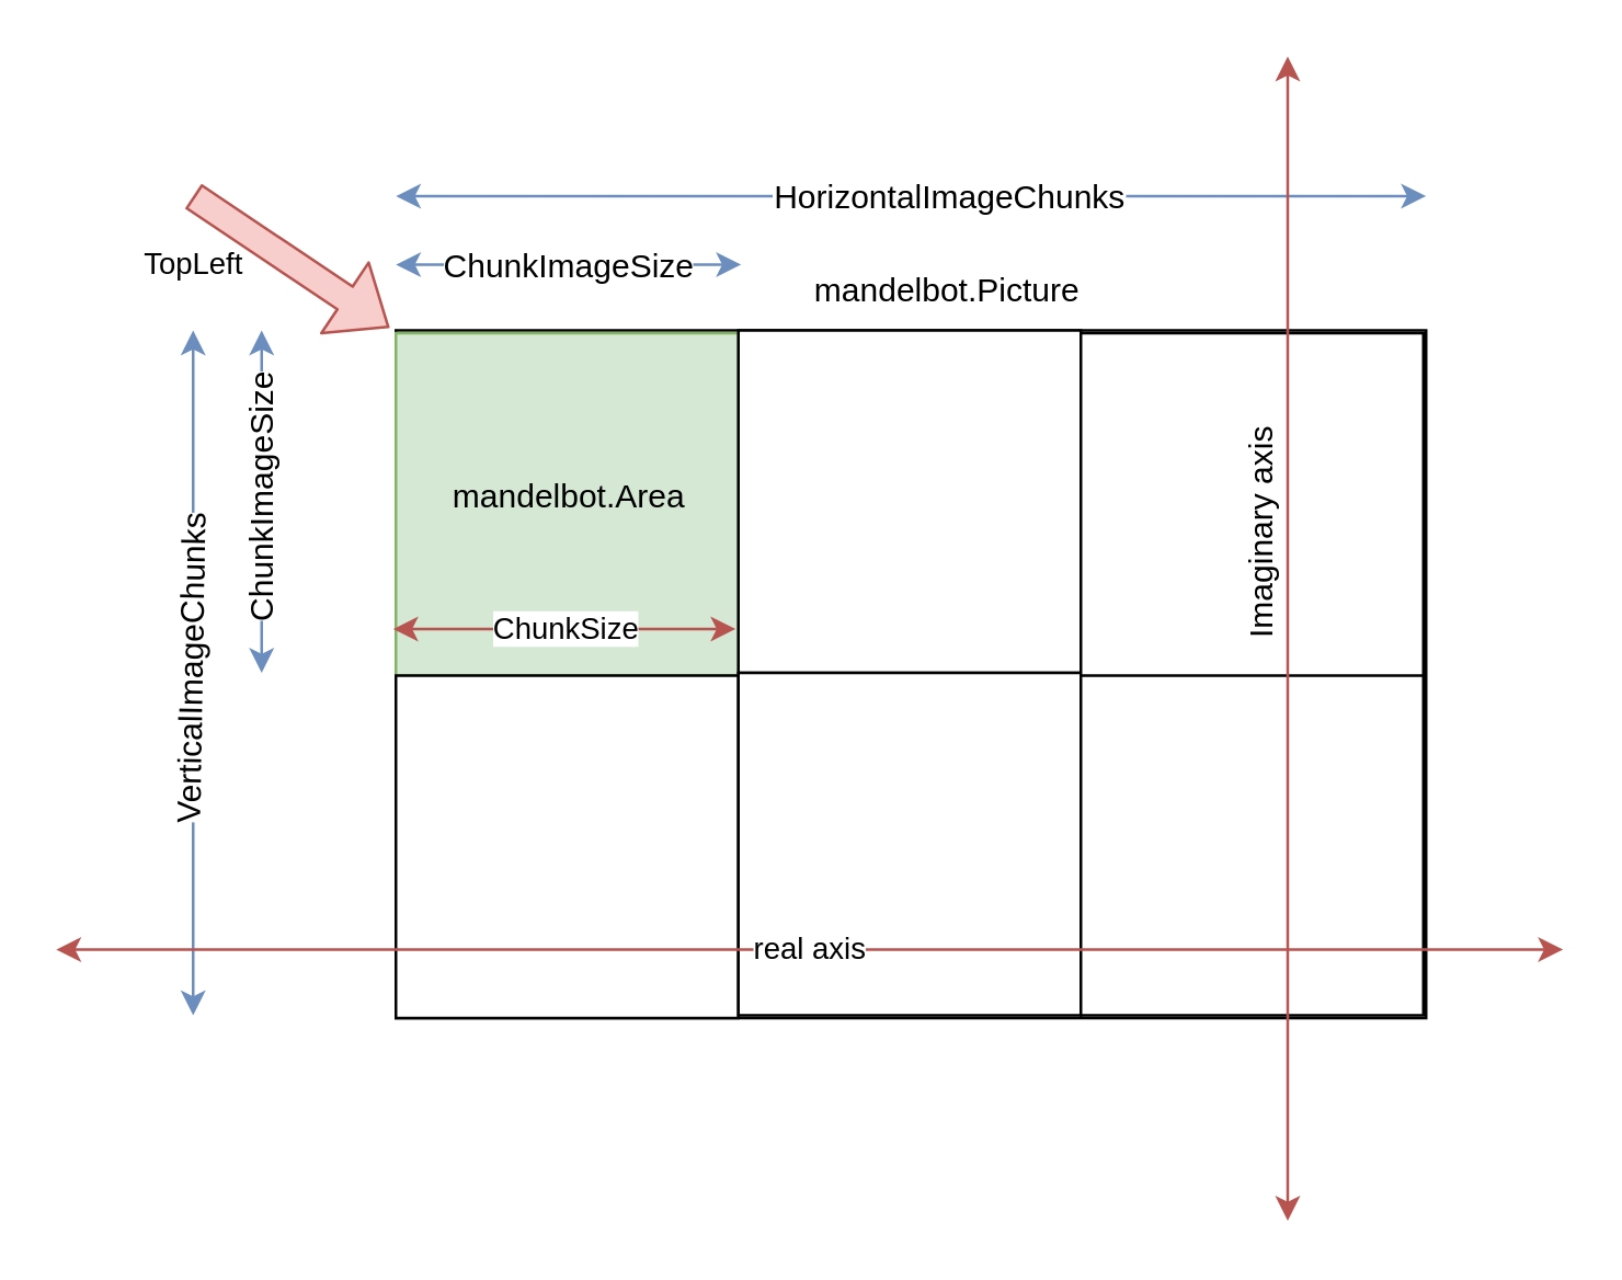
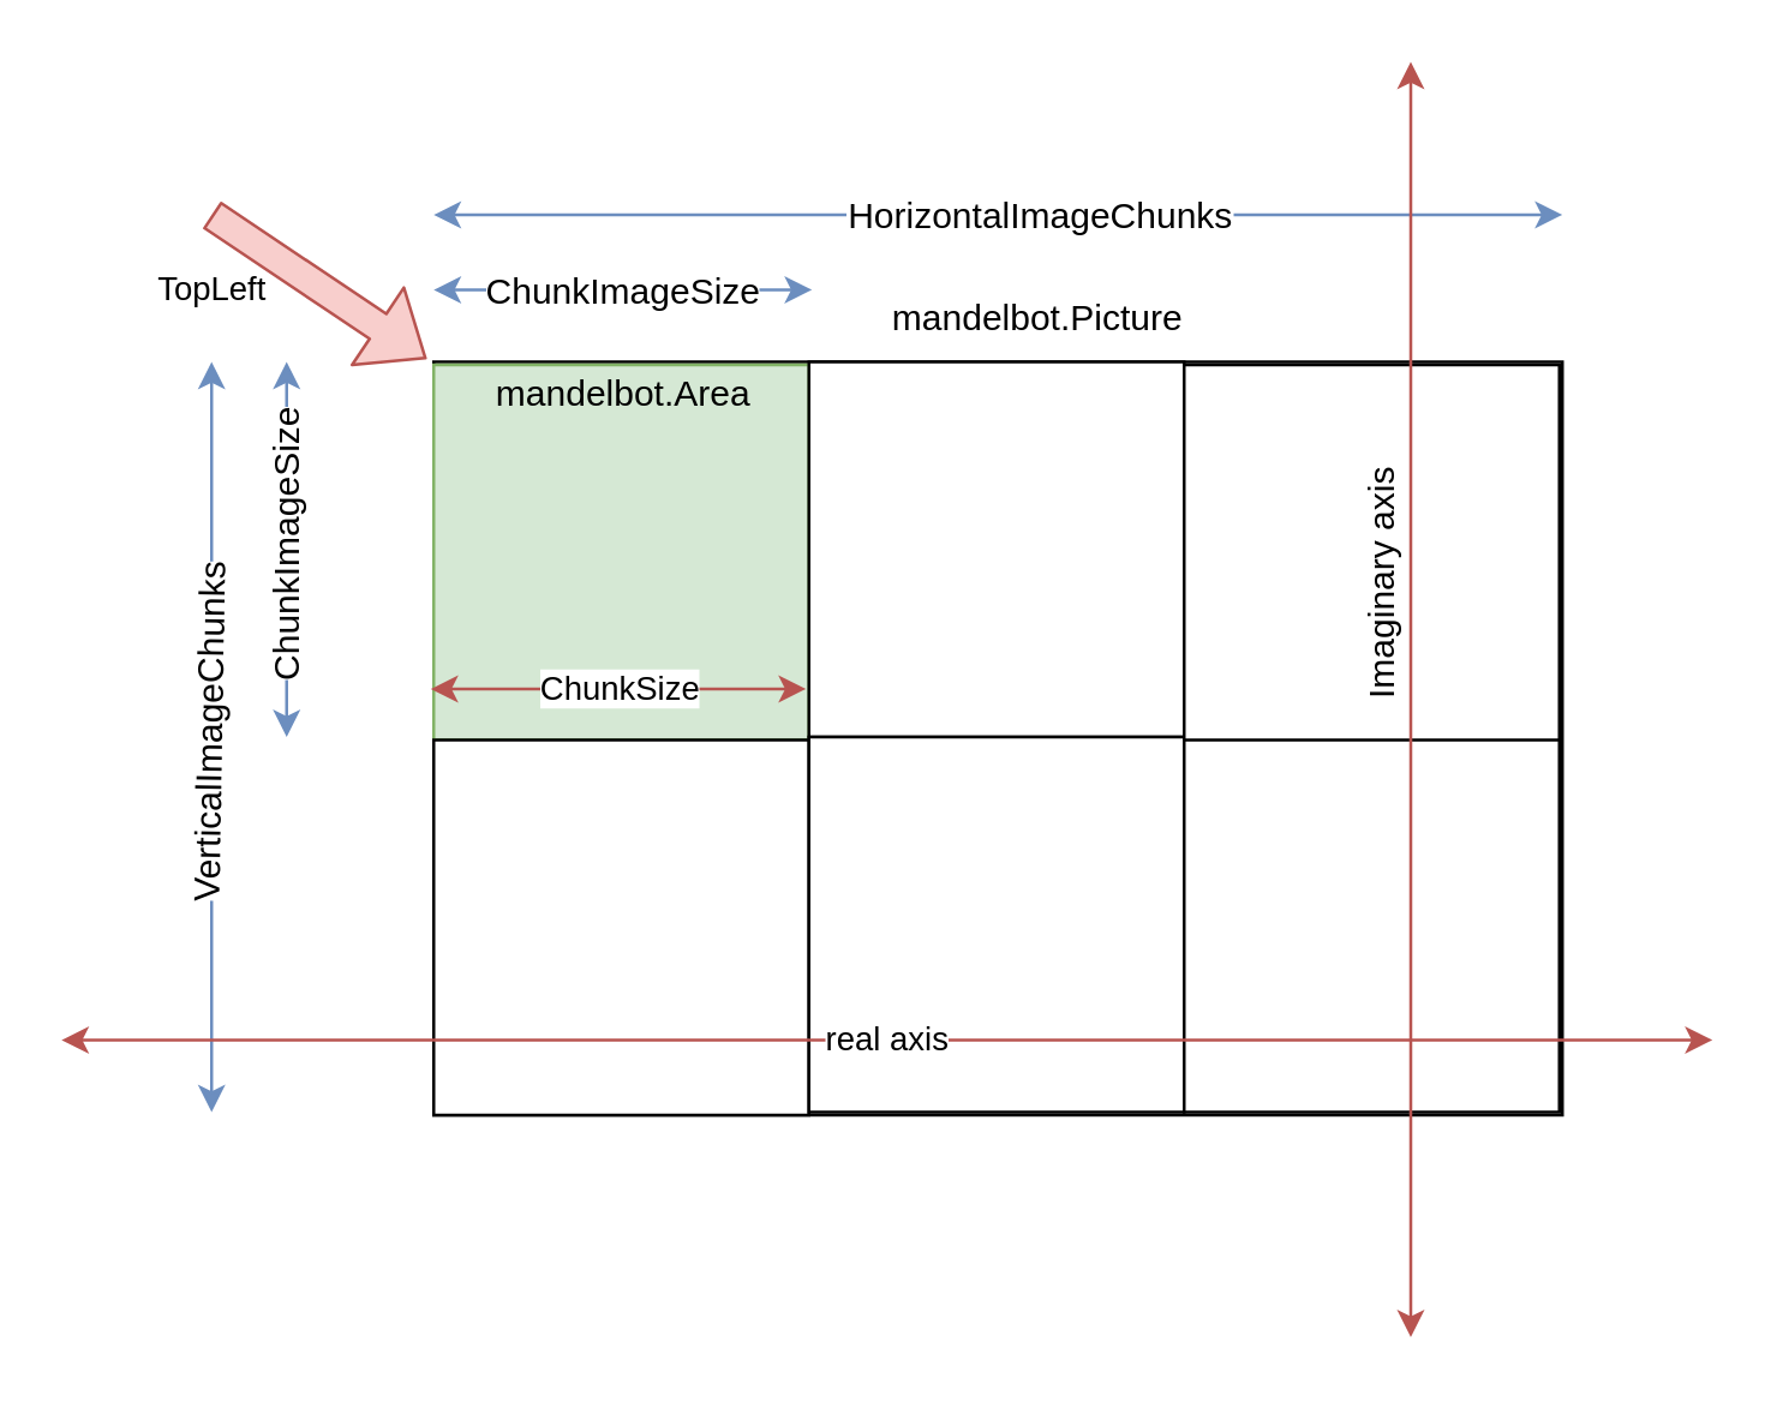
  <mxCell id="0" />
  <mxCell id="1" parent="0" />
  <mxCell id="2" value="" style="rounded=0;whiteSpace=wrap;html=1;" vertex="1" parent="1"><mxGeometry x="144" y="120" width="376" height="251" as="geometry" /></mxCell>
  <mxCell id="3" value="mandelbot.Picture" style="text;html=1;resizable=0;points=[];autosize=1;align=center;verticalAlign=top;spacingTop=-4;" vertex="1" parent="1"><mxGeometry x="282" y="96" width="125" height="25" as="geometry" /></mxCell>
  <mxCell id="4" value="" style="whiteSpace=wrap;html=1;aspect=fixed;align=center;fillColor=#d5e8d4;strokeColor=#82b366;" vertex="1" parent="1"><mxGeometry x="144" y="121" width="125" height="125" as="geometry" /></mxCell>
- <mxCell id="5" value="mandelbot.Area" style="text;html=1;resizable=0;points=[];autosize=1;align=center;verticalAlign=top;spacingTop=-4;" vertex="1" parent="1"><mxGeometry x="156.5" y="171" width="100" height="25" as="geometry" /></mxCell>
+ <mxCell id="5" value="mandelbot.Area" style="text;html=1;resizable=0;points=[];autosize=1;align=center;verticalAlign=top;spacingTop=-4;" vertex="1" parent="1"><mxGeometry x="156.5" y="121" width="100" height="25" as="geometry" /></mxCell>
  <mxCell id="6" value="" style="whiteSpace=wrap;html=1;aspect=fixed;align=center;" vertex="1" parent="1"><mxGeometry x="144" y="246" width="125" height="125" as="geometry" /></mxCell>
  <mxCell id="7" value="" style="whiteSpace=wrap;html=1;aspect=fixed;align=center;" vertex="1" parent="1"><mxGeometry x="269" y="120" width="125" height="125" as="geometry" /></mxCell>
  <mxCell id="8" value="" style="whiteSpace=wrap;html=1;aspect=fixed;align=center;" vertex="1" parent="1"><mxGeometry x="269" y="245" width="125" height="125" as="geometry" /></mxCell>
  <mxCell id="9" value="" style="whiteSpace=wrap;html=1;aspect=fixed;align=center;" vertex="1" parent="1"><mxGeometry x="394" y="245" width="125" height="125" as="geometry" /></mxCell>
  <mxCell id="10" value="" style="whiteSpace=wrap;html=1;aspect=fixed;align=center;" vertex="1" parent="1"><mxGeometry x="394" y="121" width="125" height="125" as="geometry" /></mxCell>
  <mxCell id="11" value="" style="endArrow=classic;startArrow=classic;html=1;fillColor=#dae8fc;strokeColor=#6c8ebf;" edge="1" parent="1"><mxGeometry width="50" height="50" relative="1" as="geometry"><mxPoint x="144" y="96" as="sourcePoint" /><mxPoint x="270" y="96" as="targetPoint" /></mxGeometry></mxCell>
  <mxCell id="12" value="ChunkImageSize" style="text;html=1;resizable=0;points=[];align=center;verticalAlign=middle;labelBackgroundColor=#ffffff;" vertex="1" connectable="0" parent="11"><mxGeometry x="0.286" y="4" relative="1" as="geometry"><mxPoint x="-18.5" y="4" as="offset" /></mxGeometry></mxCell>
  <mxCell id="13" value="" style="endArrow=classic;startArrow=classic;html=1;fillColor=#dae8fc;strokeColor=#6c8ebf;" edge="1" parent="1"><mxGeometry width="50" height="50" relative="1" as="geometry"><mxPoint x="95" y="120" as="sourcePoint" /><mxPoint x="95" y="245" as="targetPoint" /></mxGeometry></mxCell>
  <mxCell id="14" value="&lt;div&gt;ChunkImageSize&lt;/div&gt;" style="text;html=1;resizable=0;points=[];align=center;verticalAlign=middle;labelBackgroundColor=#ffffff;rotation=-90;" vertex="1" connectable="0" parent="13"><mxGeometry x="0.286" y="4" relative="1" as="geometry"><mxPoint x="-4" y="-17.5" as="offset" /></mxGeometry></mxCell>
  <mxCell id="15" value="" style="endArrow=classic;startArrow=classic;html=1;fillColor=#dae8fc;strokeColor=#6c8ebf;" edge="1" parent="1"><mxGeometry width="50" height="50" relative="1" as="geometry"><mxPoint x="144" y="71" as="sourcePoint" /><mxPoint x="520" y="71" as="targetPoint" /></mxGeometry></mxCell>
  <mxCell id="16" value="HorizontalImageChunks" style="text;html=1;resizable=0;points=[];align=center;verticalAlign=middle;labelBackgroundColor=#ffffff;" vertex="1" connectable="0" parent="15"><mxGeometry x="0.286" y="4" relative="1" as="geometry"><mxPoint x="-41" y="4" as="offset" /></mxGeometry></mxCell>
  <mxCell id="17" value="" style="endArrow=classic;startArrow=classic;html=1;fillColor=#dae8fc;strokeColor=#6c8ebf;" edge="1" parent="1"><mxGeometry width="50" height="50" relative="1" as="geometry"><mxPoint x="70" y="370" as="sourcePoint" /><mxPoint x="70" y="120" as="targetPoint" /></mxGeometry></mxCell>
  <mxCell id="18" value="VerticalImageChunks" style="text;html=1;resizable=0;points=[];align=center;verticalAlign=middle;labelBackgroundColor=#ffffff;rotation=-89;" vertex="1" connectable="0" parent="17"><mxGeometry x="0.286" y="4" relative="1" as="geometry"><mxPoint x="3" y="36" as="offset" /></mxGeometry></mxCell>
  <mxCell id="19" value="ChunkSize" style="endArrow=classic;startArrow=classic;html=1;fillColor=#f8cecc;strokeColor=#b85450;" edge="1" parent="1"><mxGeometry width="50" height="50" relative="1" as="geometry"><mxPoint x="143" y="229" as="sourcePoint" /><mxPoint x="268" y="229" as="targetPoint" /></mxGeometry></mxCell>
  <mxCell id="20" value="" style="endArrow=classic;startArrow=classic;html=1;fillColor=#f8cecc;strokeColor=#b85450;" edge="1" parent="1"><mxGeometry x="-0.005" width="50" height="50" relative="1" as="geometry"><mxPoint x="469.5" y="445" as="sourcePoint" /><mxPoint x="469.5" y="20" as="targetPoint" /><mxPoint as="offset" /></mxGeometry></mxCell>
  <mxCell id="21" value="real axis" style="endArrow=classic;startArrow=classic;html=1;fillColor=#f8cecc;strokeColor=#b85450;" edge="1" parent="1"><mxGeometry width="50" height="50" relative="1" as="geometry"><mxPoint x="20" y="346" as="sourcePoint" /><mxPoint x="570" y="346" as="targetPoint" /><mxPoint as="offset" /></mxGeometry></mxCell>
  <mxCell id="22" value="&lt;div&gt;Imaginary axis&lt;/div&gt;" style="text;html=1;resizable=0;points=[];autosize=1;align=center;verticalAlign=bottom;spacingTop=-4;rotation=-90;" vertex="1" parent="1"><mxGeometry x="407" y="182.5" width="100" height="25" as="geometry" /></mxCell>
  <mxCell id="23" value="TopLeft" style="shape=flexArrow;endArrow=classic;html=1;entryX=-0.019;entryY=-0.016;entryDx=0;entryDy=0;entryPerimeter=0;labelBackgroundColor=none;fillColor=#f8cecc;strokeColor=#b85450;" edge="1" parent="1" target="4"><mxGeometry x="-0.677" y="-21" width="50" height="50" relative="1" as="geometry"><mxPoint x="70" y="71" as="sourcePoint" /><mxPoint x="120" y="58.5" as="targetPoint" /><mxPoint as="offset" /></mxGeometry></mxCell>
